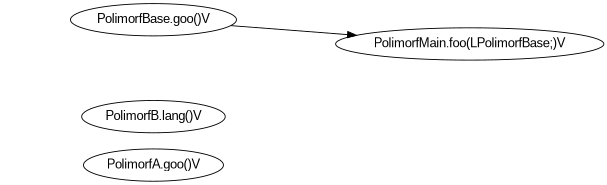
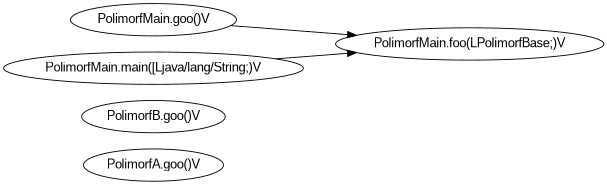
  digraph {
    fontname="Liberation Sans"
    rankdir=LR
    node [fontname="Liberation Sans"]
    edge [fontname="Liberation Sans"]
    n1 [label="PolimorfA.goo()V"]
-   n2 [label="PolimorfB.lang()V"]
-   n3 [label="PolimorfBase.goo()V"]
+   n2 [label="PolimorfB.goo()V"]
+   n3 [label="PolimorfMain.goo()V"]
    n4 [label="PolimorfMain.foo(LPolimorfBase;)V"]
+   n5 [label="PolimorfMain.main([Ljava/lang/String;)V"]
    n3 -> n4
+   n5 -> n4
  }
